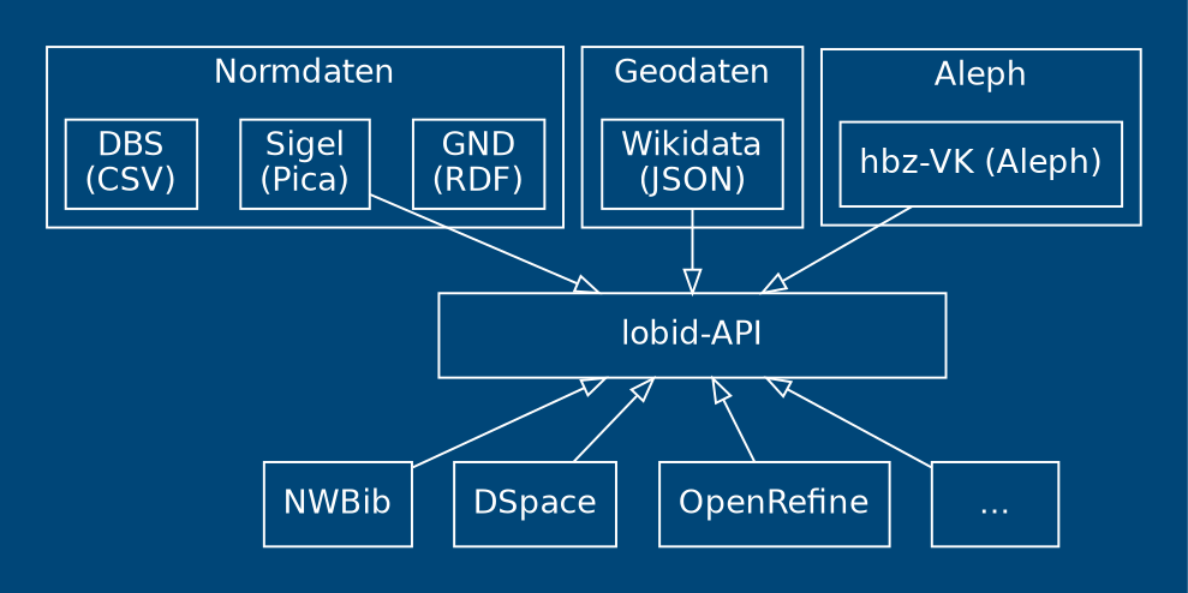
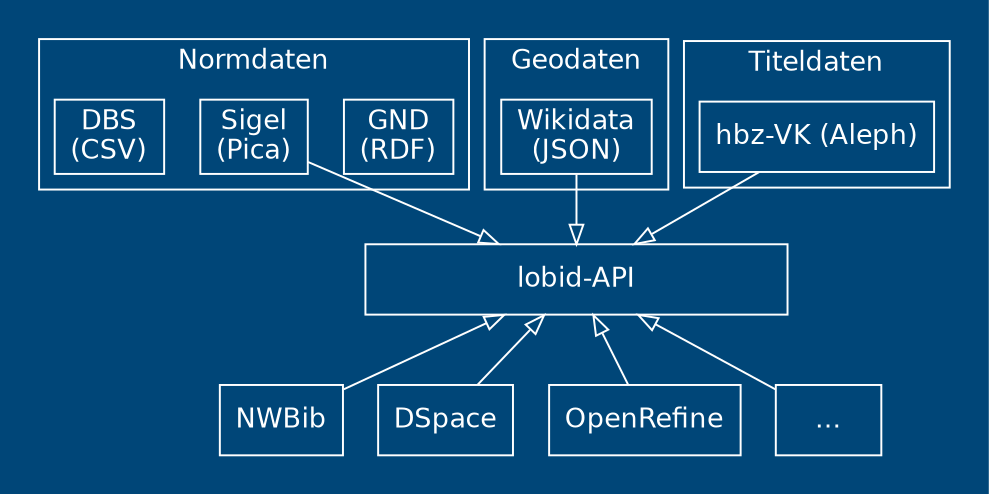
  digraph {
    bgcolor="#004678"
    color=white
    compound=true
    fontcolor=white
    fontname=helvetica
    rankdir=TD
    splines=false
    node [color=white fontcolor=white fontname=helvetica shape=box]
    edge [arrowhead=empty arrowtail=empty color=white fontcolor=white fontname=helvetica dir=back]
    n1 [label="hbz-VK (Aleph)"]
    n2 [label="Wikidata\n(JSON)"]
    n3 [label="GND\n(RDF)"]
    n4 [label="Sigel\n(Pica)"]
    n5 [label="DBS\n(CSV)"]
    n6 [label="lobid-API" width=3]
    n7 [label=NWBib]
    n8 [label=DSpace]
    n9 [label=OpenRefine]
    n10 [label="..."]
    subgraph cluster_1 {
      style=invis
      n6
      n7
      n8
      n9
      n10
      subgraph cluster_2 {
-       label=Aleph
+       label=Titeldaten
        style=solid
        n1
      }
      subgraph cluster_3 {
        label=Geodaten
        style=solid
        n2
      }
      subgraph cluster_4 {
        label=Normdaten
        style=solid
        n3
        n4
        n5
      }
    }
    n1 -> n6 [dir=""]
    n2 -> n6 [dir=""]
    n4 -> n6 [dir=""]
    n6 -> n7
    n6 -> n8
    n6 -> n9
    n6 -> n10
  }
